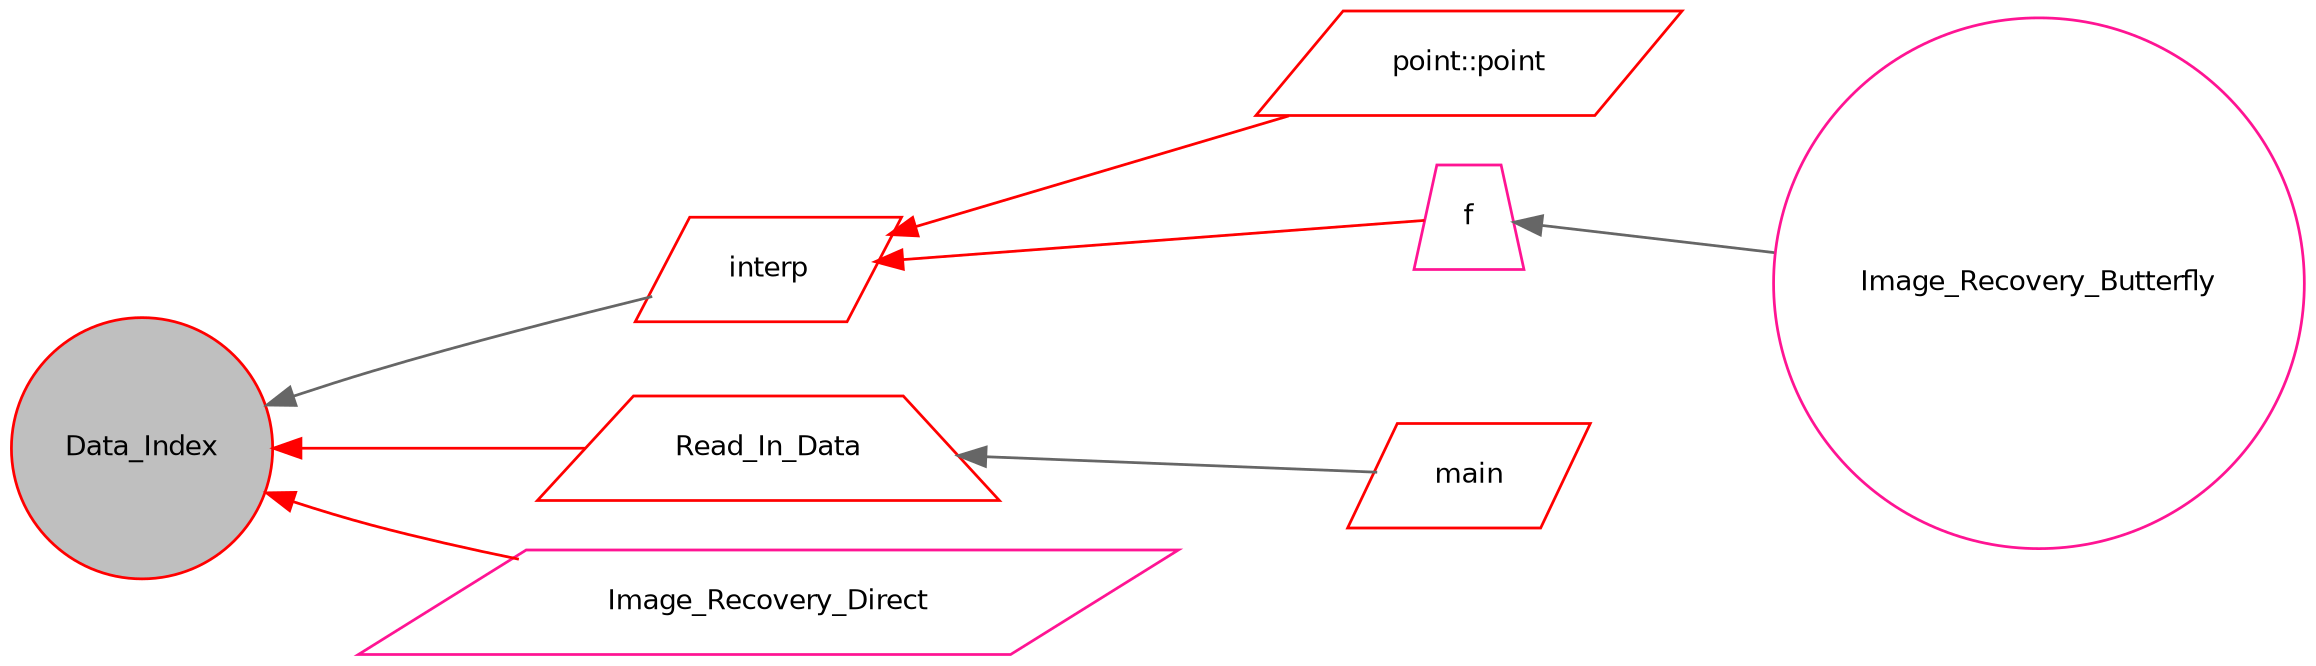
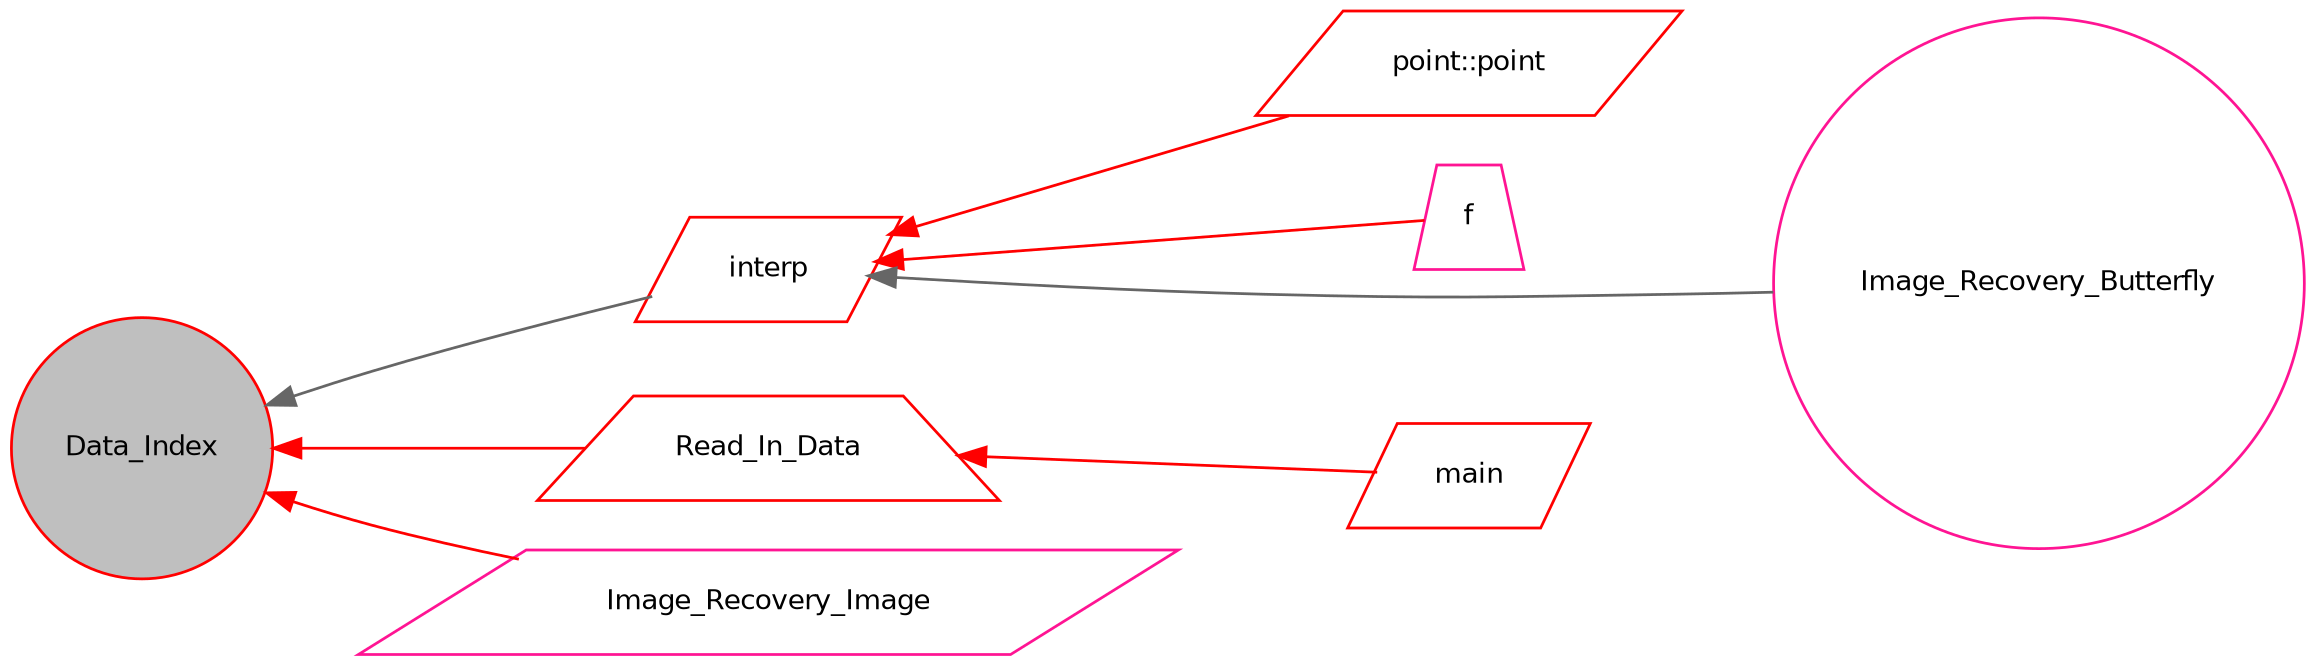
  digraph {
    rankdir=LR
    node [color=red fillcolor=white fontname=Helvetica fontsize=10 shape=parallelogram style=filled]
    edge [color=red dir=back fontname=Helvetica fontsize=10 labelfontname=Helvetica labelfontsize=10 style=solid]
    n1 [fillcolor=grey75 fontcolor=black height=0.2 label=Data_Index shape=circle width=0.4]
    n2 [height=0.2 label=interp width=0.4]
    n3 [height=0.2 label=Read_In_Data shape=trapezium width=0.4]
-   n4 [color=deeppink height=0.2 label=Image_Recovery_Direct width=0.4]
+   n4 [color=deeppink height=0.2 label=Image_Recovery_Image width=0.4]
    n5 [height=0.2 label="point::point" width=0.4]
    n6 [color=deeppink height=0.2 label=f shape=trapezium width=0.4]
    n7 [height=0.2 label=main width=0.4]
    n8 [color=deeppink height=0.2 label=Image_Recovery_Butterfly shape=circle width=0.4]
    n1 -> n2 [color=gray40]
    n1 -> n3
    n1 -> n4
    n2 -> n5
    n2 -> n6
-   n3 -> n7 [color=gray40]
-   n6 -> n8 [color=gray40]
+   n3 -> n7
+   n2 -> n8 [color=gray40]
  }
